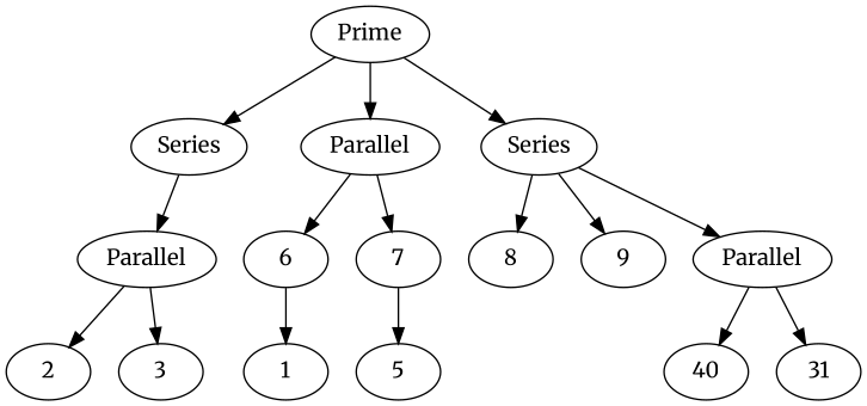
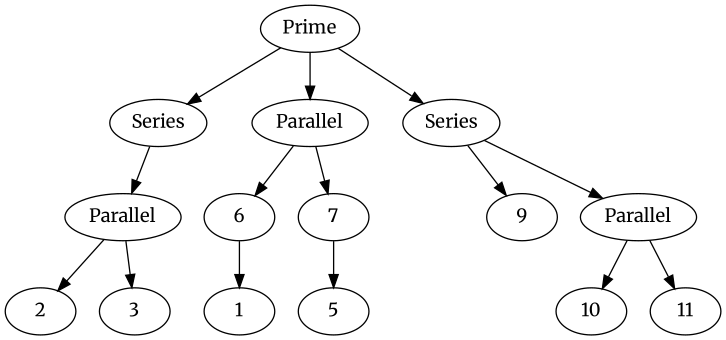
  digraph {
    fontname=Merriweather
    node [fontname=Merriweather]
    edge [fontname=Merriweather]
    n1 [label=Prime]
    n2 [label=Series]
    n3 [label=Parallel]
    n4 [label=Series]
    n5 [label=Parallel]
    6
    7
-   8
    9
    n10 [label=Parallel]
    2
    3
    1
    5
-   10 [label=40]
-   11 [label=31]
+   10
+   11
    n1 -> n2
    n1 -> n3
    n1 -> n4
    n2 -> n5
    n3 -> 6
    n3 -> 7
-   n4 -> 8
    n4 -> 9
    n4 -> n10
    n5 -> 2
    n5 -> 3
    6 -> 1
    7 -> 5
    n10 -> 10
    n10 -> 11
  }
